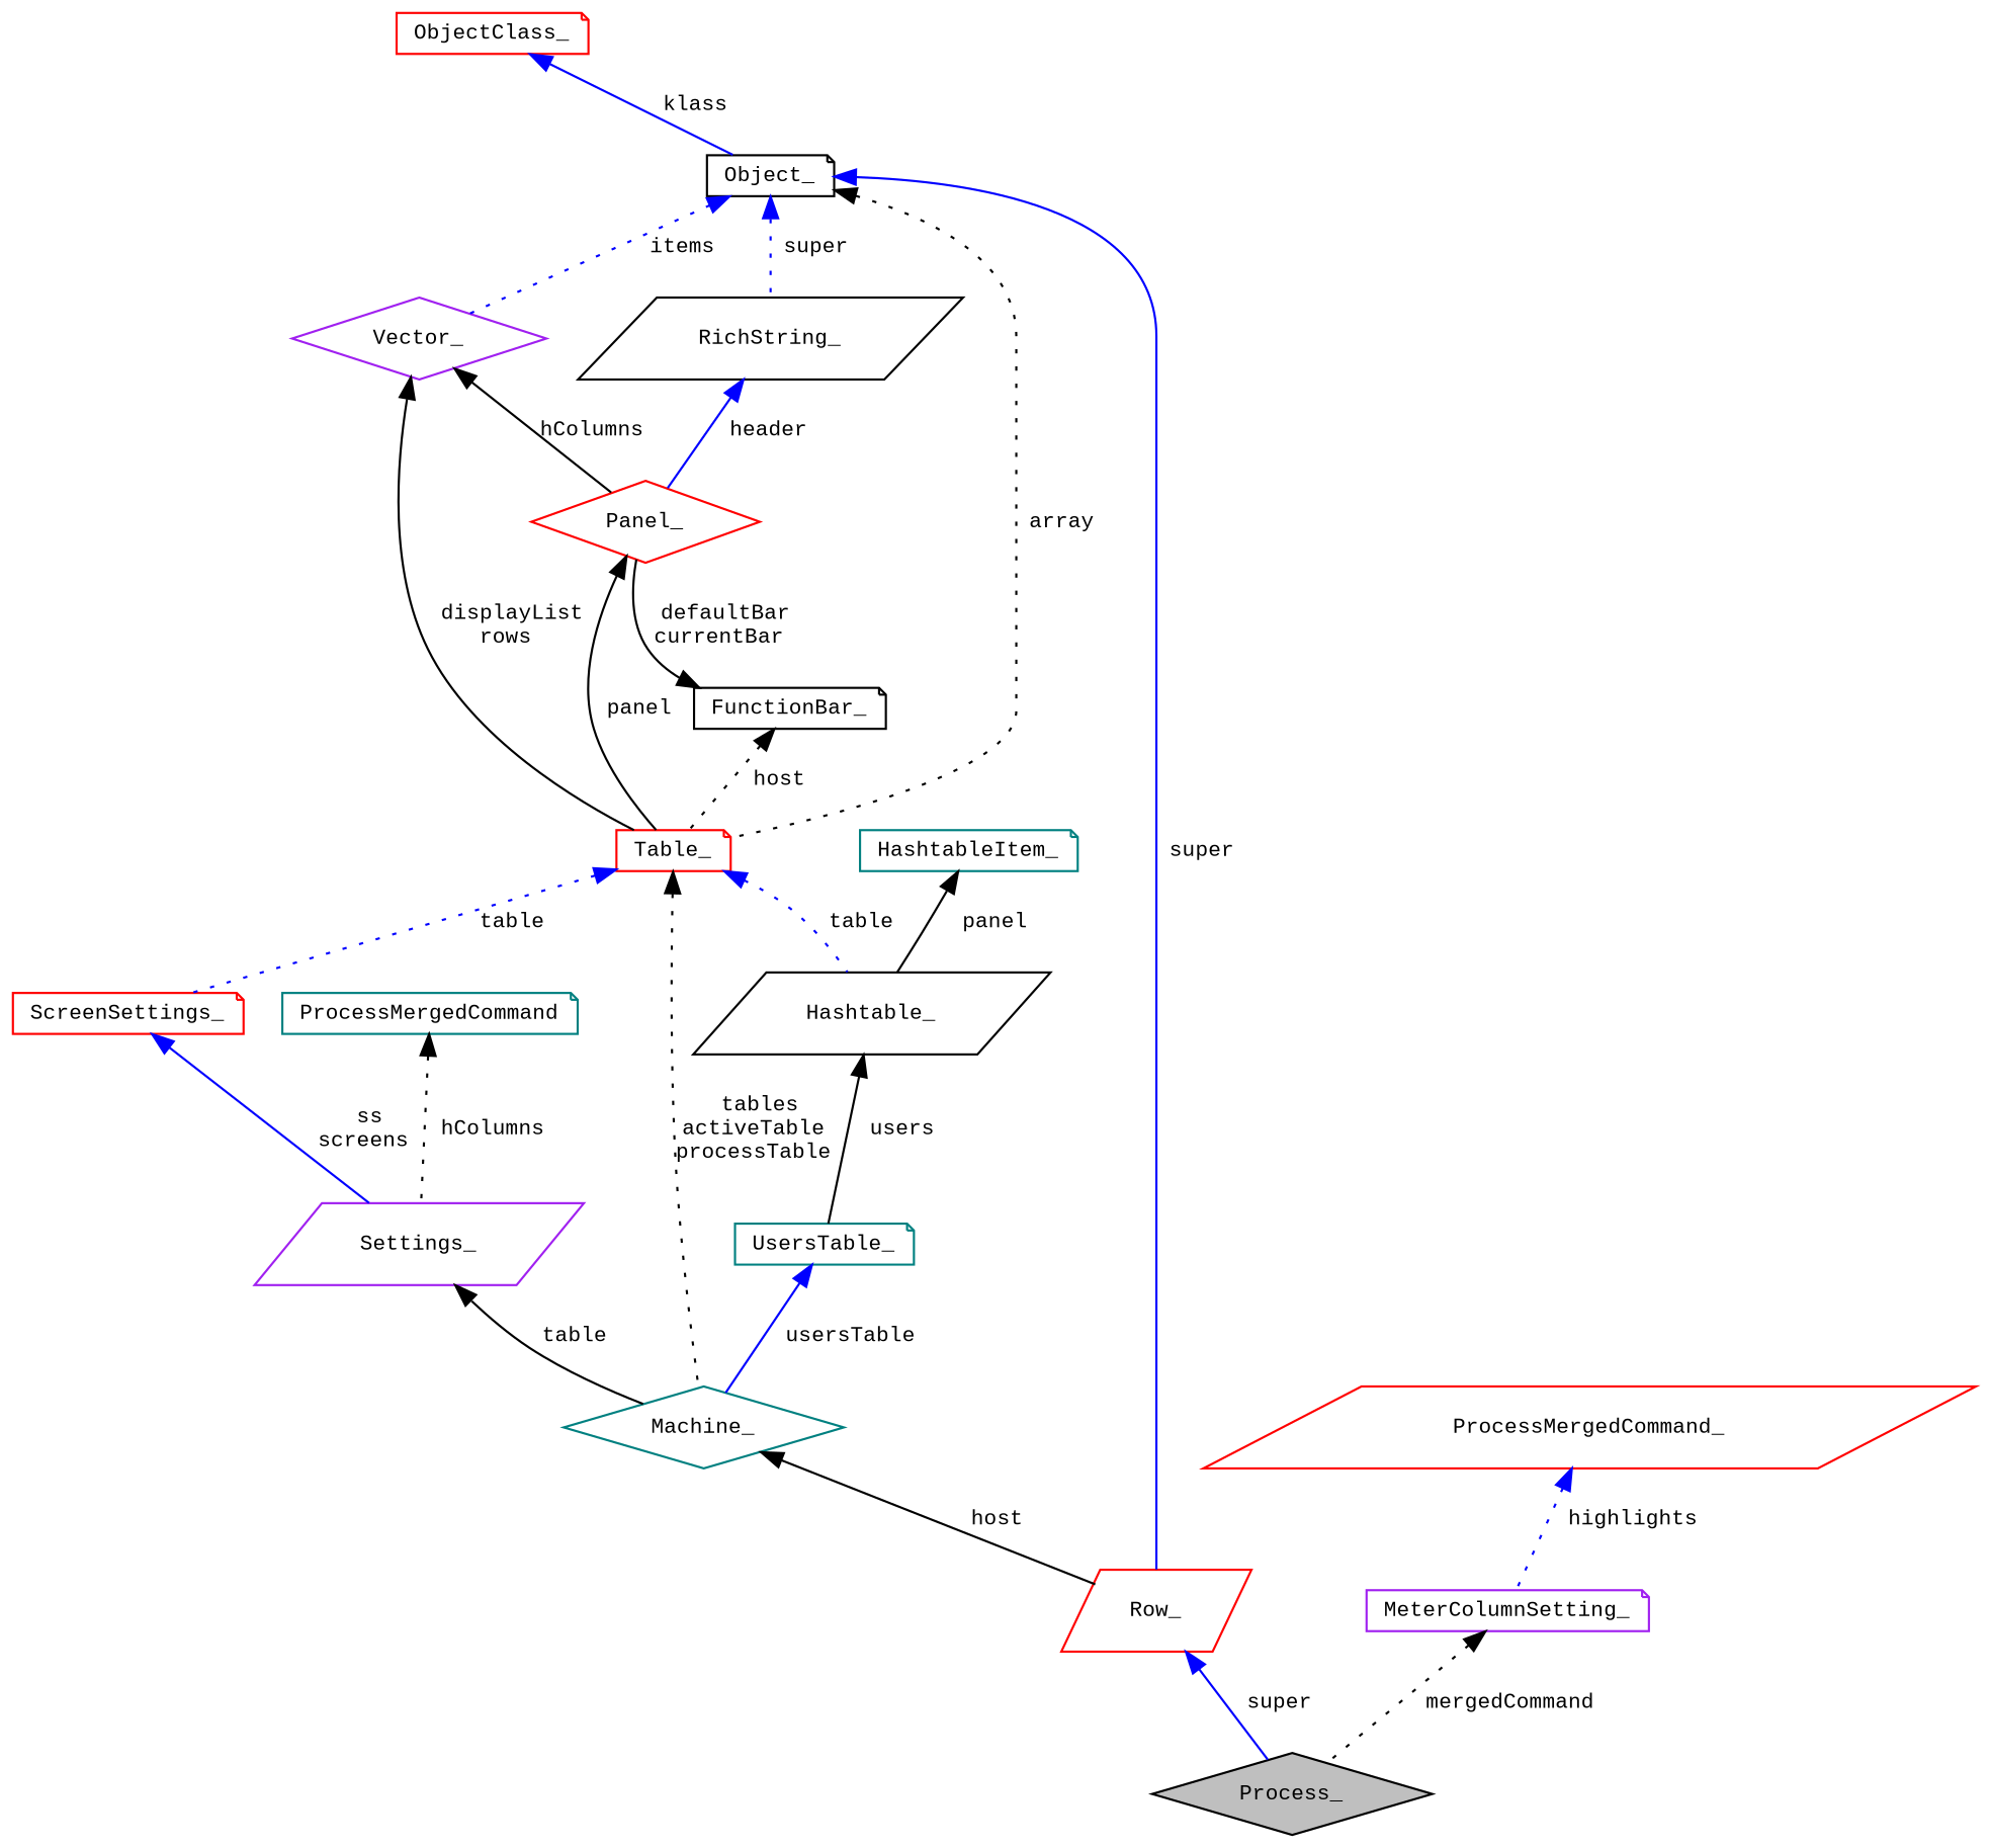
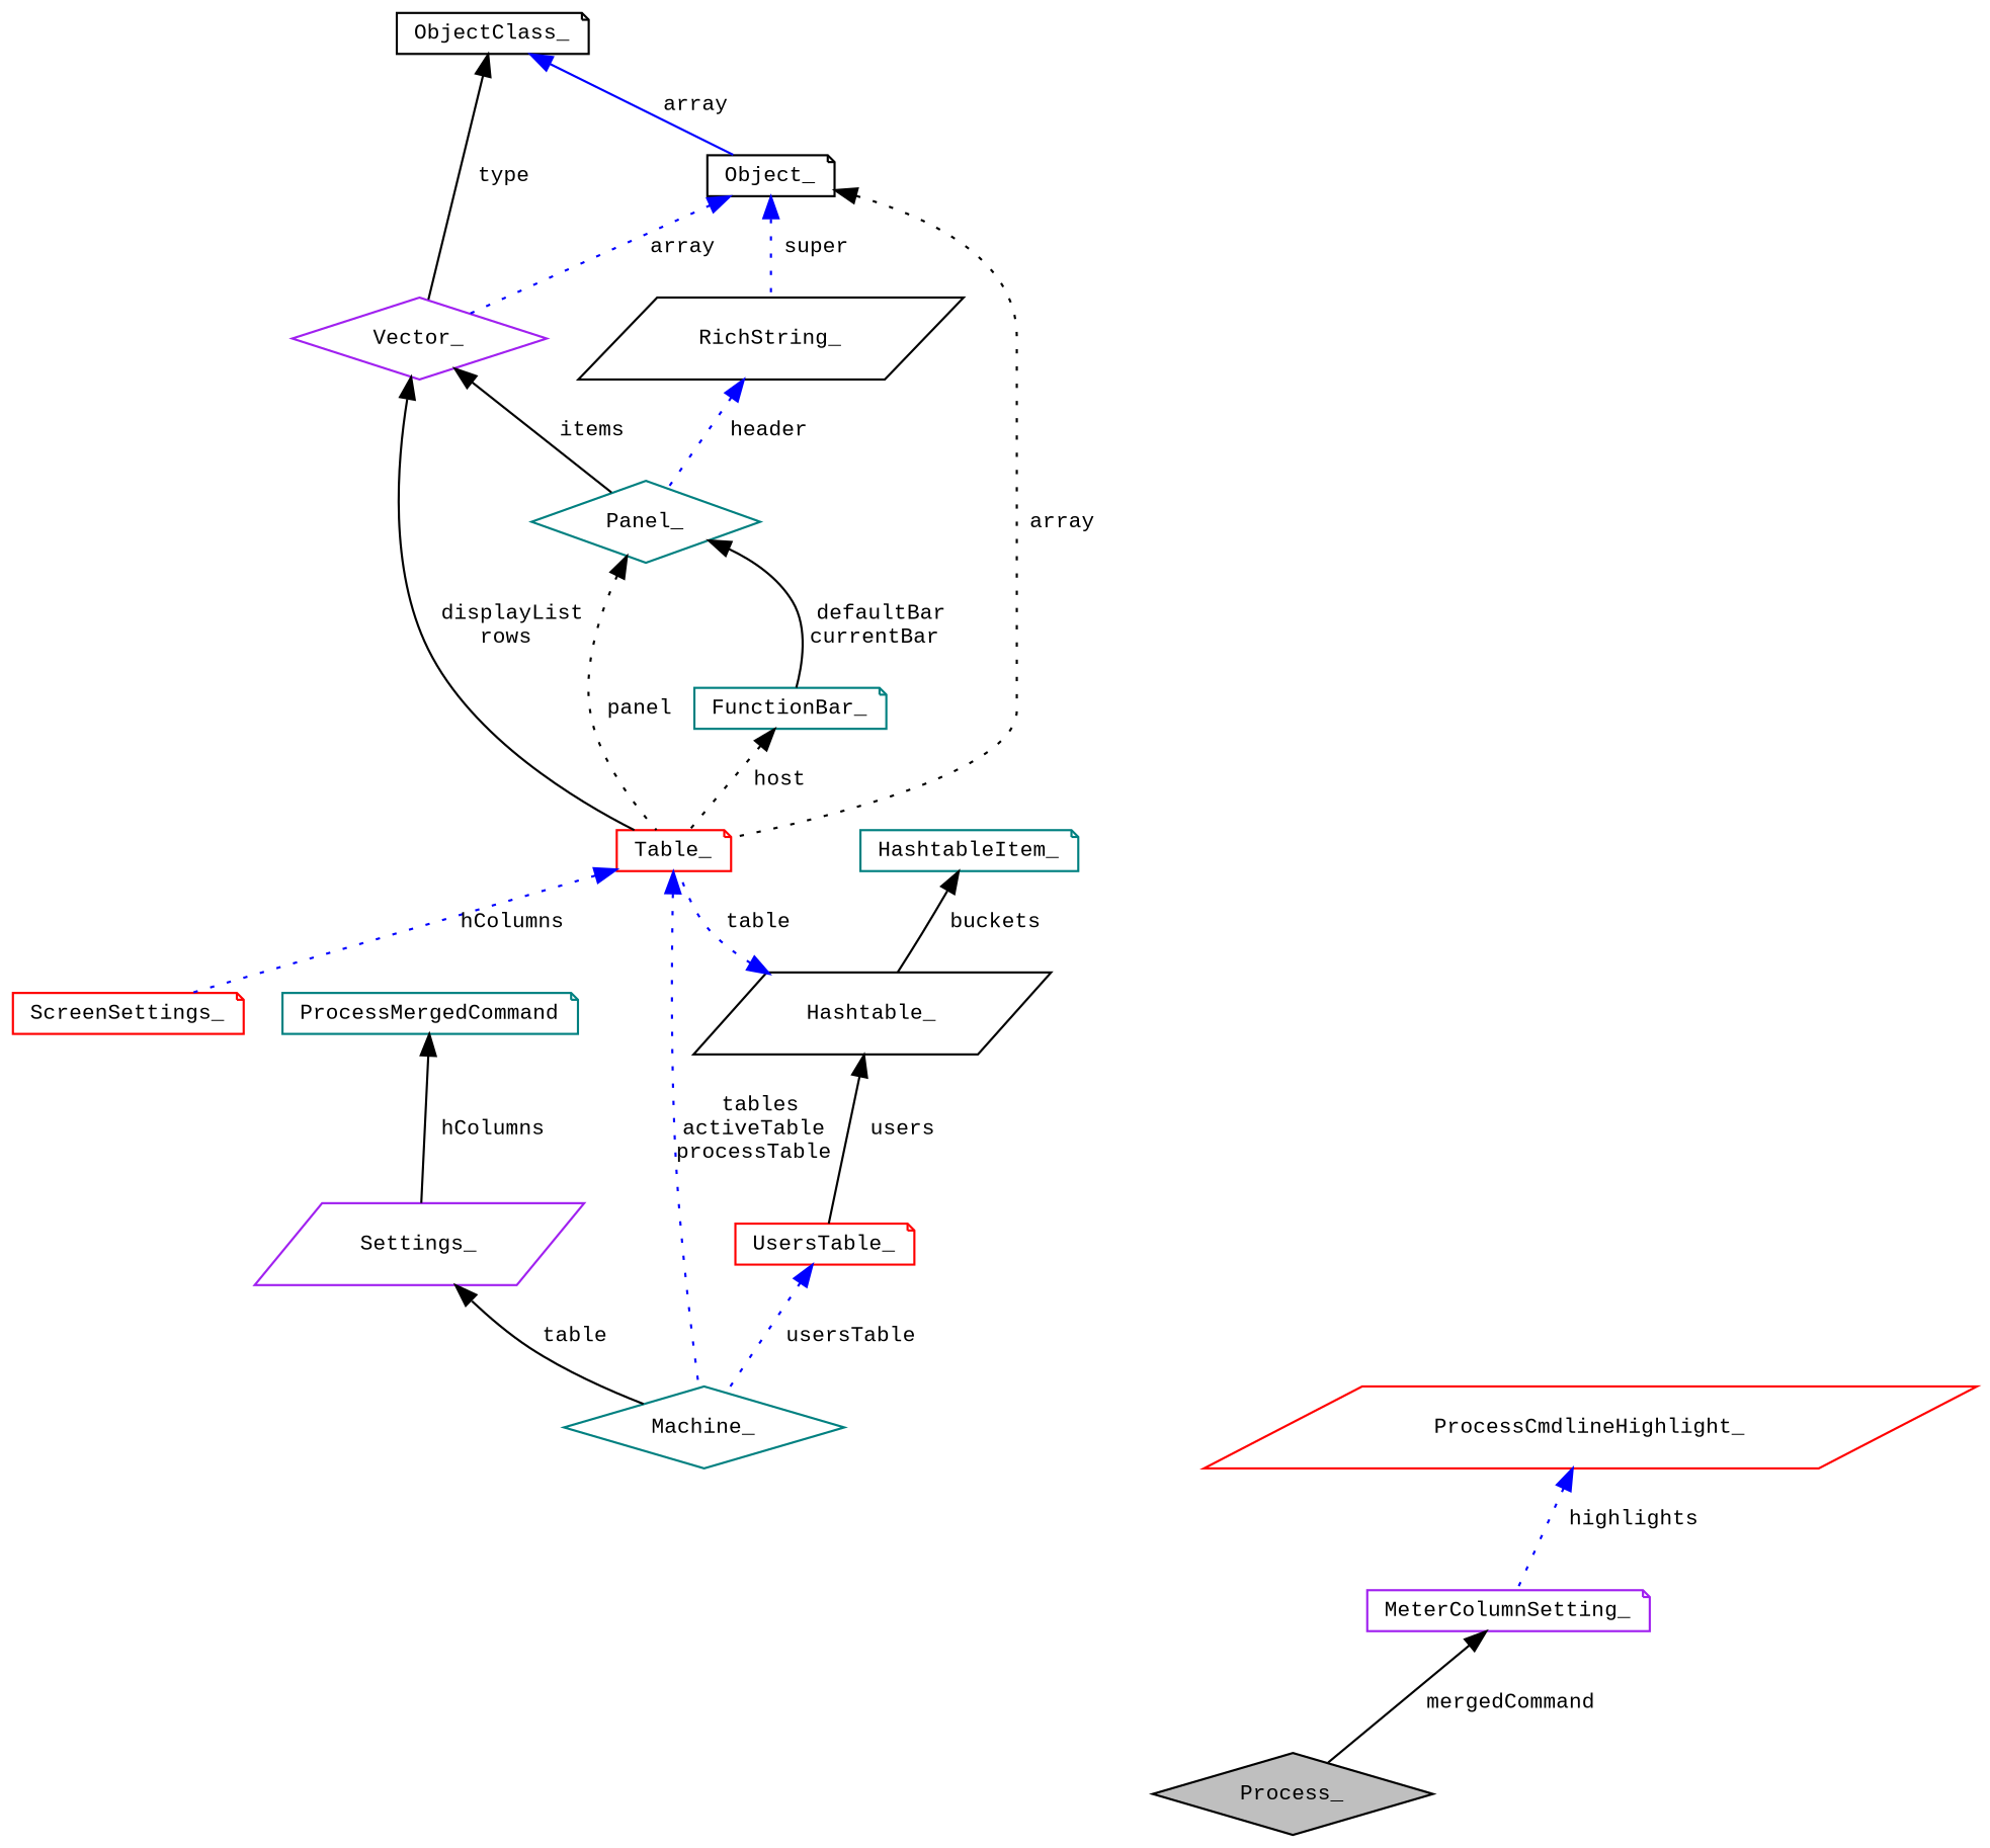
  digraph {
    fontname="Liberation Mono"
    node [color=teal fillcolor=white fontname="Liberation Mono" fontsize=10 shape=note style=filled]
    edge [color=black dir=back fontname="Liberation Mono" fontsize=10 labelfontname=Helvetica labelfontsize=10 style=solid]
    n1 [color=black fillcolor=grey75 fontcolor=black height=0.2 label=Process_ shape=diamond width=0.4]
-   n2 [color=red height=0.2 label=Row_ shape=parallelogram width=0.4]
    n3 [height=0.2 label=Machine_ shape=diamond width=0.4]
    n4 [color=red height=0.2 label=Table_ width=0.4]
    n5 [color=red height=0.2 label=ScreenSettings_ width=0.4]
    n6 [color=purple height=0.2 label=Settings_ shape=parallelogram width=0.4]
    n7 [color=purple height=0.2 label=Vector_ shape=diamond width=0.4]
-   n8 [color=red height=0.2 label=Panel_ shape=diamond width=0.4]
-   n9 [color=red height=0.2 label=ObjectClass_ width=0.4]
+   n8 [height=0.2 label=Panel_ shape=diamond width=0.4]
+   n9 [color=black height=0.2 label=ObjectClass_ width=0.4]
    n10 [color=black height=0.2 label=Object_ width=0.4]
    n11 [color=black height=0.2 label=RichString_ shape=parallelogram width=0.4]
    n12 [color=black height=0.2 label=Hashtable_ shape=parallelogram width=0.4]
-   n13 [height=0.2 label=UsersTable_ width=0.4]
+   n13 [color=red height=0.2 label=UsersTable_ width=0.4]
    n14 [height=0.2 label=HashtableItem_ width=0.4]
-   n15 [color=black height=0.2 label=FunctionBar_ width=0.4]
+   n15 [height=0.2 label=FunctionBar_ width=0.4]
    n16 [height=0.2 label=ProcessMergedCommand width=0.4]
    n17 [color=purple height=0.2 label=MeterColumnSetting_ width=0.4]
-   n18 [color=red height=0.2 label=ProcessMergedCommand_ shape=parallelogram width=0.4]
-   n2 -> n1 [color=blue label=" super"]
-   n3 -> n2 [label=" host"]
-   n4 -> n3 [label=" tables\nactiveTable\nprocessTable" style=dotted]
-   n4 -> n5 [color=blue label=" table" style=dotted]
-   n5 -> n6 [color=blue label=" ss\nscreens"]
+   n18 [color=red height=0.2 label=ProcessCmdlineHighlight_ shape=parallelogram width=0.4]
+   n4 -> n3 [color=blue label=" tables\nactiveTable\nprocessTable" style=dotted]
+   n4 -> n5 [color=blue label=" hColumns" style=dotted]
    n6 -> n3 [label=" table"]
    n7 -> n4 [label=" displayList\nrows"]
-   n7 -> n8 [label=" hColumns"]
-   n8 -> n4 [label=" panel"]
-   n9 -> n10 [color=blue label=" klass"]
-   n10 -> n2 [color=blue label=" super"]
+   n7 -> n8 [label=" items"]
+   n8 -> n4 [label=" panel" style=dotted]
+   n9 -> n7 [label=" type"]
+   n9 -> n10 [color=blue label=" array"]
    n10 -> n4 [label=" array" style=dotted]
-   n10 -> n7 [color=blue label=" items" style=dotted]
+   n10 -> n7 [color=blue label=" array" style=dotted]
    n10 -> n11 [color=blue label=" super" style=dotted]
-   n11 -> n8 [color=blue label=" header"]
-   n4 -> n12 [color=blue label=" table" style=dotted]
+   n11 -> n8 [color=blue label=" header" style=dotted]
+   n12 -> n4 [color=blue label=" table" style=dotted]
    n12 -> n13 [label=" users"]
-   n13 -> n3 [color=blue label=" usersTable"]
-   n14 -> n12 [label=" panel"]
+   n13 -> n3 [color=blue label=" usersTable" style=dotted]
+   n14 -> n12 [label=" buckets"]
    n15 -> n4 [label=" host" style=dotted]
-   n15 -> n8 [label=" defaultBar\ncurrentBar"]
-   n16 -> n6 [label=" hColumns" style=dotted]
-   n17 -> n1 [label=" mergedCommand" style=dotted]
+   n8 -> n15 [label=" defaultBar\ncurrentBar"]
+   n16 -> n6 [label=" hColumns"]
+   n17 -> n1 [label=" mergedCommand"]
    n18 -> n17 [color=blue label=" highlights" style=dotted]
  }
